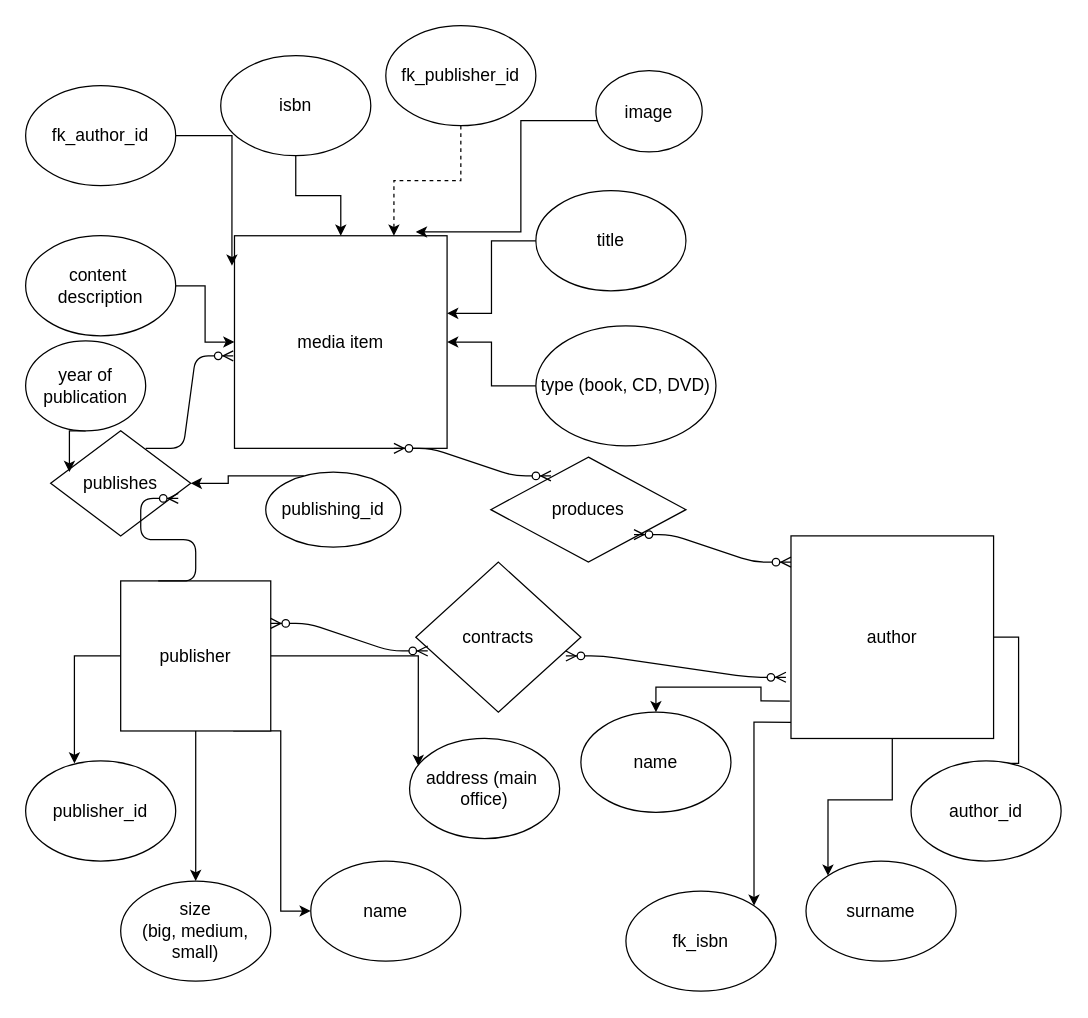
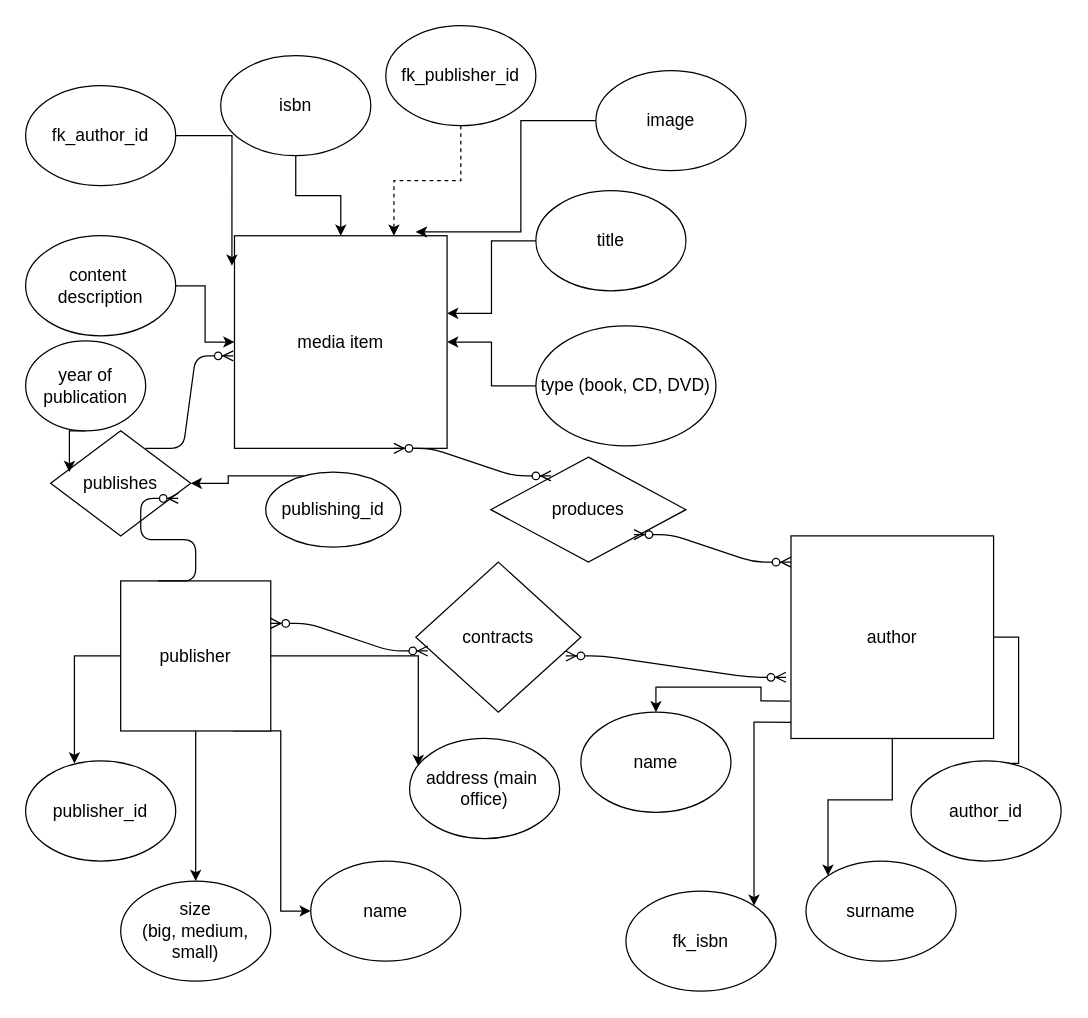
  <mxCell id="0" />
  <mxCell id="1" parent="0" />
  <mxCell id="2" value="media item" style="whiteSpace=wrap;html=1;aspect=fixed;fontSize=14;" parent="1" vertex="1"><mxGeometry x="187" y="188" width="170" height="170" as="geometry" /></mxCell>
  <mxCell id="3" style="edgeStyle=orthogonalEdgeStyle;rounded=0;orthogonalLoop=1;jettySize=auto;html=1;entryX=1;entryY=0.365;entryDx=0;entryDy=0;entryPerimeter=0;fontSize=14;" parent="1" source="4" target="2" edge="1"><mxGeometry relative="1" as="geometry" /></mxCell>
  <mxCell id="4" value="title" style="ellipse;whiteSpace=wrap;html=1;fontSize=14;" parent="1" vertex="1"><mxGeometry x="428" y="152" width="120" height="80" as="geometry" /></mxCell>
  <mxCell id="5" style="edgeStyle=orthogonalEdgeStyle;rounded=0;orthogonalLoop=1;jettySize=auto;html=1;entryX=0.853;entryY=-0.018;entryDx=0;entryDy=0;entryPerimeter=0;fontSize=14;" parent="1" source="6" target="2" edge="1"><mxGeometry relative="1" as="geometry"><Array as="points"><mxPoint x="416" y="96" /><mxPoint x="416" y="185" /></Array></mxGeometry></mxCell>
- <mxCell id="6" value="image" style="ellipse;whiteSpace=wrap;html=1;fontSize=14;" parent="1" vertex="1"><mxGeometry x="476" y="56" width="85" height="65" as="geometry" /></mxCell>
+ <mxCell id="6" value="image" style="ellipse;whiteSpace=wrap;html=1;fontSize=14;" parent="1" vertex="1"><mxGeometry x="476" y="56" width="120" height="80" as="geometry" /></mxCell>
  <mxCell id="7" style="edgeStyle=orthogonalEdgeStyle;rounded=0;orthogonalLoop=1;jettySize=auto;html=1;fontSize=14;" parent="1" source="8" target="2" edge="1"><mxGeometry relative="1" as="geometry" /></mxCell>
  <mxCell id="8" value="isbn" style="ellipse;whiteSpace=wrap;html=1;fontSize=14;" parent="1" vertex="1"><mxGeometry x="176" y="44" width="120" height="80" as="geometry" /></mxCell>
  <mxCell id="9" style="edgeStyle=orthogonalEdgeStyle;rounded=0;orthogonalLoop=1;jettySize=auto;html=1;fontSize=14;entryX=-0.012;entryY=0.141;entryDx=0;entryDy=0;entryPerimeter=0;" parent="1" source="10" target="2" edge="1"><mxGeometry relative="1" as="geometry"><mxPoint x="176" y="212" as="targetPoint" /></mxGeometry></mxCell>
  <mxCell id="10" value="fk_author_id" style="ellipse;whiteSpace=wrap;html=1;fontSize=14;" parent="1" vertex="1"><mxGeometry x="20" y="68" width="120" height="80" as="geometry" /></mxCell>
  <mxCell id="11" style="edgeStyle=orthogonalEdgeStyle;rounded=0;orthogonalLoop=1;jettySize=auto;html=1;entryX=0;entryY=0;entryDx=0;entryDy=0;fontSize=14;" parent="1" source="15" target="34" edge="1"><mxGeometry relative="1" as="geometry" /></mxCell>
  <mxCell id="12" style="edgeStyle=orthogonalEdgeStyle;rounded=0;orthogonalLoop=1;jettySize=auto;html=1;fontSize=14;exitX=1;exitY=0.5;exitDx=0;exitDy=0;" parent="1" source="15" target="16" edge="1"><mxGeometry relative="1" as="geometry"><mxPoint x="848" y="584" as="targetPoint" /></mxGeometry></mxCell>
  <mxCell id="13" style="edgeStyle=orthogonalEdgeStyle;rounded=0;orthogonalLoop=1;jettySize=auto;html=1;entryX=1;entryY=0;entryDx=0;entryDy=0;fontSize=14;exitX=0.006;exitY=0.92;exitDx=0;exitDy=0;exitPerimeter=0;" parent="1" source="15" target="30" edge="1"><mxGeometry relative="1" as="geometry" /></mxCell>
  <mxCell id="14" style="edgeStyle=orthogonalEdgeStyle;rounded=0;orthogonalLoop=1;jettySize=auto;html=1;fontSize=14;exitX=-0.006;exitY=0.815;exitDx=0;exitDy=0;exitPerimeter=0;entryX=0.5;entryY=0;entryDx=0;entryDy=0;" parent="1" source="15" target="17" edge="1"><mxGeometry relative="1" as="geometry" /></mxCell>
  <mxCell id="15" value="author" style="whiteSpace=wrap;html=1;aspect=fixed;fontSize=14;" parent="1" vertex="1"><mxGeometry x="632" y="428" width="162" height="162" as="geometry" /></mxCell>
  <mxCell id="16" value="author_id" style="ellipse;whiteSpace=wrap;html=1;fontSize=14;" parent="1" vertex="1"><mxGeometry x="728" y="608" width="120" height="80" as="geometry" /></mxCell>
  <mxCell id="17" value="name" style="ellipse;whiteSpace=wrap;html=1;fontSize=14;" parent="1" vertex="1"><mxGeometry x="464" y="569" width="120" height="80" as="geometry" /></mxCell>
  <mxCell id="18" style="edgeStyle=orthogonalEdgeStyle;rounded=0;orthogonalLoop=1;jettySize=auto;html=1;entryX=0.5;entryY=0;entryDx=0;entryDy=0;fontSize=14;" parent="1" source="22" target="40" edge="1"><mxGeometry relative="1" as="geometry" /></mxCell>
  <mxCell id="19" style="edgeStyle=orthogonalEdgeStyle;rounded=0;orthogonalLoop=1;jettySize=auto;html=1;entryX=0.325;entryY=0.025;entryDx=0;entryDy=0;entryPerimeter=0;fontSize=14;exitX=0;exitY=0.5;exitDx=0;exitDy=0;" parent="1" source="22" target="23" edge="1"><mxGeometry relative="1" as="geometry" /></mxCell>
  <mxCell id="20" style="edgeStyle=orthogonalEdgeStyle;rounded=0;orthogonalLoop=1;jettySize=auto;html=1;entryX=0;entryY=0.5;entryDx=0;entryDy=0;fontSize=14;exitX=0.75;exitY=1;exitDx=0;exitDy=0;" parent="1" source="22" target="24" edge="1"><mxGeometry relative="1" as="geometry"><Array as="points"><mxPoint x="224" y="584" /><mxPoint x="224" y="728" /></Array></mxGeometry></mxCell>
  <mxCell id="21" style="edgeStyle=orthogonalEdgeStyle;rounded=0;orthogonalLoop=1;jettySize=auto;html=1;entryX=0.058;entryY=0.275;entryDx=0;entryDy=0;entryPerimeter=0;fontSize=14;" parent="1" source="22" target="41" edge="1"><mxGeometry relative="1" as="geometry" /></mxCell>
  <mxCell id="22" value="publisher" style="whiteSpace=wrap;html=1;aspect=fixed;fontSize=14;" parent="1" vertex="1"><mxGeometry x="96" y="464" width="120" height="120" as="geometry" /></mxCell>
  <mxCell id="23" value="publisher_id" style="ellipse;whiteSpace=wrap;html=1;fontSize=14;" parent="1" vertex="1"><mxGeometry x="20" y="608" width="120" height="80" as="geometry" /></mxCell>
  <mxCell id="24" value="name" style="ellipse;whiteSpace=wrap;html=1;fontSize=14;" parent="1" vertex="1"><mxGeometry x="248" y="688" width="120" height="80" as="geometry" /></mxCell>
  <mxCell id="25" value="contracts" style="rhombus;whiteSpace=wrap;html=1;fontSize=14;" parent="1" vertex="1"><mxGeometry x="332" y="449" width="132" height="120" as="geometry" /></mxCell>
  <mxCell id="26" style="edgeStyle=orthogonalEdgeStyle;rounded=0;orthogonalLoop=1;jettySize=auto;html=1;fontSize=14;" parent="1" source="27" target="2" edge="1"><mxGeometry relative="1" as="geometry" /></mxCell>
  <mxCell id="27" value="type (book, CD, DVD)" style="ellipse;whiteSpace=wrap;html=1;fontSize=14;" parent="1" vertex="1"><mxGeometry x="428" y="260" width="144" height="96" as="geometry" /></mxCell>
  <mxCell id="28" style="edgeStyle=orthogonalEdgeStyle;rounded=0;orthogonalLoop=1;jettySize=auto;html=1;fontSize=14;" parent="1" source="29" target="2" edge="1"><mxGeometry relative="1" as="geometry" /></mxCell>
  <mxCell id="29" value="content&amp;nbsp;&lt;br&gt;description" style="ellipse;whiteSpace=wrap;html=1;fontSize=14;" parent="1" vertex="1"><mxGeometry x="20" y="188" width="120" height="80" as="geometry" /></mxCell>
  <mxCell id="30" value="fk_isbn" style="ellipse;whiteSpace=wrap;html=1;fontSize=14;" parent="1" vertex="1"><mxGeometry x="500" y="712" width="120" height="80" as="geometry" /></mxCell>
  <mxCell id="31" value="publishes" style="rhombus;whiteSpace=wrap;html=1;fontSize=14;" parent="1" vertex="1"><mxGeometry x="40" y="344" width="112" height="84" as="geometry" /></mxCell>
  <mxCell id="32" value="" style="edgeStyle=entityRelationEdgeStyle;fontSize=12;html=1;endArrow=ERzeroToMany;endFill=1;entryX=0.911;entryY=0.643;entryDx=0;entryDy=0;entryPerimeter=0;exitX=0.25;exitY=0;exitDx=0;exitDy=0;" parent="1" target="31" edge="1" source="22"><mxGeometry width="100" height="100" relative="1" as="geometry"><mxPoint x="104" y="452" as="sourcePoint" /><mxPoint x="244" y="424" as="targetPoint" /></mxGeometry></mxCell>
  <mxCell id="33" value="" style="edgeStyle=entityRelationEdgeStyle;fontSize=12;html=1;endArrow=ERzeroToMany;endFill=1;entryX=-0.006;entryY=0.565;entryDx=0;entryDy=0;entryPerimeter=0;" parent="1" target="2" edge="1"><mxGeometry width="100" height="100" relative="1" as="geometry"><mxPoint x="116" y="358" as="sourcePoint" /><mxPoint x="146" y="280" as="targetPoint" /></mxGeometry></mxCell>
  <mxCell id="34" value="surname" style="ellipse;whiteSpace=wrap;html=1;fontSize=14;" parent="1" vertex="1"><mxGeometry x="644" y="688" width="120" height="80" as="geometry" /></mxCell>
  <mxCell id="35" value="produces" style="rhombus;whiteSpace=wrap;html=1;fontSize=14;" parent="1" vertex="1"><mxGeometry x="392" y="365" width="156" height="84" as="geometry" /></mxCell>
  <mxCell id="36" value="" style="edgeStyle=entityRelationEdgeStyle;fontSize=12;html=1;endArrow=ERzeroToMany;endFill=1;startArrow=ERzeroToMany;exitX=0.75;exitY=1;exitDx=0;exitDy=0;entryX=0.308;entryY=0.179;entryDx=0;entryDy=0;entryPerimeter=0;" parent="1" source="2" target="35" edge="1"><mxGeometry width="100" height="100" relative="1" as="geometry"><mxPoint x="380" y="432" as="sourcePoint" /><mxPoint x="480" y="332" as="targetPoint" /></mxGeometry></mxCell>
  <mxCell id="37" value="" style="edgeStyle=entityRelationEdgeStyle;fontSize=12;html=1;endArrow=ERzeroToMany;endFill=1;startArrow=ERzeroToMany;exitX=0.75;exitY=1;exitDx=0;exitDy=0;entryX=0.308;entryY=0.179;entryDx=0;entryDy=0;entryPerimeter=0;" parent="1" edge="1"><mxGeometry width="100" height="100" relative="1" as="geometry"><mxPoint x="506.45" y="426.96" as="sourcePoint" /><mxPoint x="631.998" y="448.996" as="targetPoint" /></mxGeometry></mxCell>
  <mxCell id="38" value="" style="edgeStyle=entityRelationEdgeStyle;fontSize=12;html=1;endArrow=ERzeroToMany;endFill=1;startArrow=ERzeroToMany;exitX=0.75;exitY=1;exitDx=0;exitDy=0;entryX=0.308;entryY=0.179;entryDx=0;entryDy=0;entryPerimeter=0;" parent="1" edge="1"><mxGeometry width="100" height="100" relative="1" as="geometry"><mxPoint x="216" y="497.98" as="sourcePoint" /><mxPoint x="341.548" y="520.016" as="targetPoint" /></mxGeometry></mxCell>
  <mxCell id="39" value="" style="edgeStyle=entityRelationEdgeStyle;fontSize=12;html=1;endArrow=ERzeroToMany;endFill=1;startArrow=ERzeroToMany;entryX=-0.025;entryY=0.698;entryDx=0;entryDy=0;entryPerimeter=0;" parent="1" target="15" edge="1"><mxGeometry width="100" height="100" relative="1" as="geometry"><mxPoint x="452" y="524" as="sourcePoint" /><mxPoint x="562.778" y="546.036" as="targetPoint" /></mxGeometry></mxCell>
  <mxCell id="40" value="size &lt;br&gt;(big, medium,&lt;br&gt;small)" style="ellipse;whiteSpace=wrap;html=1;fontSize=14;" parent="1" vertex="1"><mxGeometry x="96" y="704" width="120" height="80" as="geometry" /></mxCell>
  <mxCell id="41" value="address (main&amp;nbsp;&lt;br&gt;office)" style="ellipse;whiteSpace=wrap;html=1;fontSize=14;" parent="1" vertex="1"><mxGeometry x="327" y="590" width="120" height="80" as="geometry" /></mxCell>
  <mxCell id="42" style="edgeStyle=orthogonalEdgeStyle;rounded=0;orthogonalLoop=1;jettySize=auto;html=1;exitX=0.5;exitY=1;exitDx=0;exitDy=0;entryX=0.134;entryY=0.393;entryDx=0;entryDy=0;entryPerimeter=0;fontSize=14;" parent="1" source="43" target="31" edge="1"><mxGeometry relative="1" as="geometry" /></mxCell>
  <mxCell id="43" value="year of&lt;br&gt;publication" style="ellipse;whiteSpace=wrap;html=1;fontSize=14;" parent="1" vertex="1"><mxGeometry x="20" y="272" width="96" height="72" as="geometry" /></mxCell>
  <mxCell id="44" style="edgeStyle=orthogonalEdgeStyle;rounded=0;orthogonalLoop=1;jettySize=auto;html=1;entryX=0.75;entryY=0;entryDx=0;entryDy=0;dashed=1;" edge="1" parent="1" source="45" target="2"><mxGeometry relative="1" as="geometry" /></mxCell>
  <mxCell id="45" value="fk_publisher_id" style="ellipse;whiteSpace=wrap;html=1;fontSize=14;" vertex="1" parent="1"><mxGeometry x="308" y="20" width="120" height="80" as="geometry" /></mxCell>
  <mxCell id="46" style="edgeStyle=orthogonalEdgeStyle;rounded=0;orthogonalLoop=1;jettySize=auto;html=1;fontSize=14;" edge="1" parent="1" source="47" target="31"><mxGeometry relative="1" as="geometry"><Array as="points"><mxPoint x="182" y="380" /><mxPoint x="182" y="386" /></Array></mxGeometry></mxCell>
  <mxCell id="47" value="publishing_id" style="ellipse;whiteSpace=wrap;html=1;fontSize=14;" vertex="1" parent="1"><mxGeometry x="212" y="377" width="108" height="60" as="geometry" /></mxCell>
